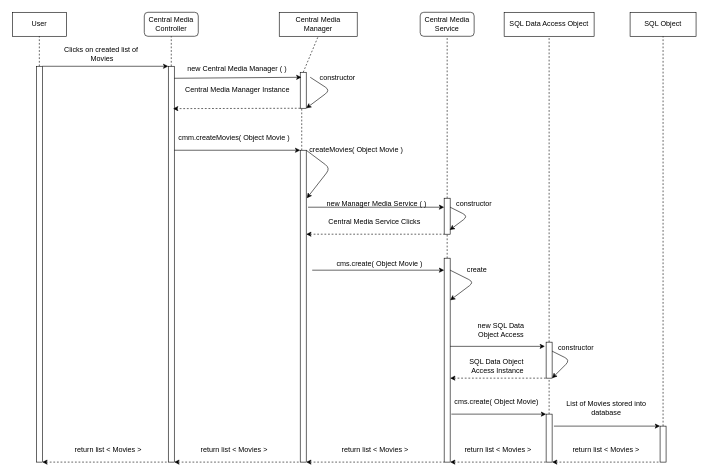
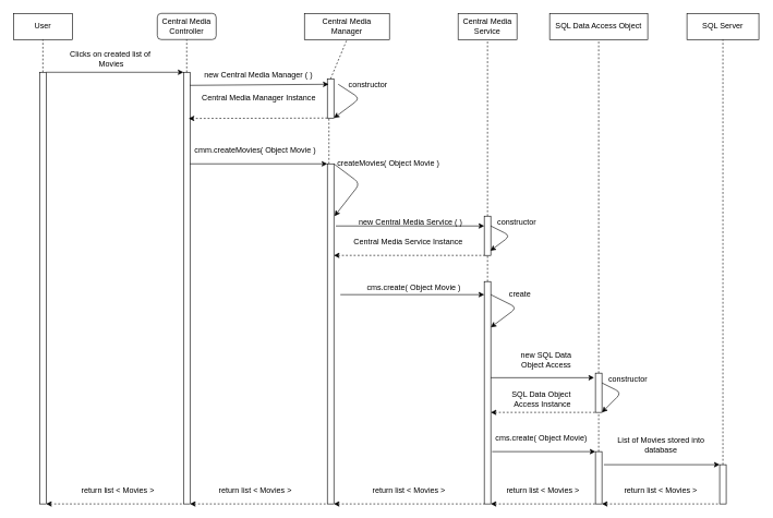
  <mxCell id="0" />
  <mxCell id="1" parent="0" />
  <mxCell id="2" value="Central Media&lt;br&gt;Controller" style="whiteSpace=wrap;html=1;rounded=1;" parent="1" vertex="1"><mxGeometry x="240" y="20" width="90" height="40" as="geometry" /></mxCell>
  <mxCell id="3" value="" style="rounded=0;whiteSpace=wrap;html=1;" parent="1" vertex="1"><mxGeometry x="280" y="110" width="10" height="660" as="geometry" /></mxCell>
  <mxCell id="4" value="" style="endArrow=classic;html=1;entryX=0;entryY=0;entryDx=0;entryDy=0;exitX=1;exitY=0;exitDx=0;exitDy=0;" parent="1" target="3" edge="1" source="68"><mxGeometry width="50" height="50" relative="1" as="geometry"><mxPoint x="140" y="110" as="sourcePoint" /><mxPoint x="250" y="90" as="targetPoint" /></mxGeometry></mxCell>
  <mxCell id="5" value="Clicks on created list of&amp;nbsp; &lt;br&gt;Movies" style="text;html=1;strokeColor=none;fillColor=none;align=center;verticalAlign=middle;whiteSpace=wrap;rounded=0;" parent="1" vertex="1"><mxGeometry x="80" y="60" width="180" height="60" as="geometry" /></mxCell>
  <mxCell id="6" value="" style="endArrow=none;dashed=1;html=1;entryX=0.5;entryY=1;entryDx=0;entryDy=0;" parent="1" target="2" edge="1"><mxGeometry width="50" height="50" relative="1" as="geometry"><mxPoint x="285" y="110" as="sourcePoint" /><mxPoint x="330" y="60" as="targetPoint" /></mxGeometry></mxCell>
  <mxCell id="7" value="Central Media&lt;br&gt;Manager" style="rounded=0;whiteSpace=wrap;html=1;" parent="1" vertex="1"><mxGeometry x="465" y="20" width="130" height="40" as="geometry" /></mxCell>
  <mxCell id="8" value="" style="rounded=0;whiteSpace=wrap;html=1;" parent="1" vertex="1"><mxGeometry x="390" y="90" height="60" as="geometry" /></mxCell>
  <mxCell id="9" value="" style="rounded=0;whiteSpace=wrap;html=1;" parent="1" vertex="1"><mxGeometry x="500" y="120" width="10" height="60" as="geometry" /></mxCell>
  <mxCell id="10" value="" style="endArrow=classic;html=1;entryX=0.2;entryY=0.139;entryDx=0;entryDy=0;entryPerimeter=0;" parent="1" target="9" edge="1"><mxGeometry width="50" height="50" relative="1" as="geometry"><mxPoint x="290" y="130" as="sourcePoint" /><mxPoint x="420" y="130" as="targetPoint" /></mxGeometry></mxCell>
  <mxCell id="11" value="new Central Media Manager ( )" style="text;html=1;strokeColor=none;fillColor=none;align=center;verticalAlign=middle;whiteSpace=wrap;rounded=0;" parent="1" vertex="1"><mxGeometry x="300" y="100" width="190" height="30" as="geometry" /></mxCell>
  <mxCell id="12" value="" style="endArrow=none;dashed=1;html=1;entryX=0.5;entryY=1;entryDx=0;entryDy=0;" parent="1" target="7" edge="1"><mxGeometry width="50" height="50" relative="1" as="geometry"><mxPoint x="505" y="120" as="sourcePoint" /><mxPoint x="550" y="90" as="targetPoint" /></mxGeometry></mxCell>
  <mxCell id="13" value="" style="endArrow=classic;html=1;exitX=1.667;exitY=0.139;exitDx=0;exitDy=0;exitPerimeter=0;entryX=1;entryY=1;entryDx=0;entryDy=0;" parent="1" source="9" target="9" edge="1"><mxGeometry width="50" height="50" relative="1" as="geometry"><mxPoint x="550" y="170" as="sourcePoint" /><mxPoint x="590" y="160" as="targetPoint" /><Array as="points"><mxPoint x="550" y="150" /></Array></mxGeometry></mxCell>
  <mxCell id="14" value="constructor" style="text;html=1;strokeColor=none;fillColor=none;align=center;verticalAlign=middle;whiteSpace=wrap;rounded=0;" parent="1" vertex="1"><mxGeometry x="530" y="120" width="65" height="20" as="geometry" /></mxCell>
  <mxCell id="15" value="" style="endArrow=classic;html=1;exitX=0;exitY=1;exitDx=0;exitDy=0;dashed=1;startArrow=none;startFill=0;endFill=1;entryX=0.8;entryY=0.107;entryDx=0;entryDy=0;entryPerimeter=0;" parent="1" source="9" target="3" edge="1"><mxGeometry width="50" height="50" relative="1" as="geometry"><mxPoint x="370" y="220" as="sourcePoint" /><mxPoint x="300" y="178" as="targetPoint" /></mxGeometry></mxCell>
  <mxCell id="16" value="Central Media Manager Instance" style="text;html=1;strokeColor=none;fillColor=none;align=center;verticalAlign=middle;whiteSpace=wrap;rounded=0;" parent="1" vertex="1"><mxGeometry x="297.5" y="140" width="195" height="20" as="geometry" /></mxCell>
  <mxCell id="17" value="" style="endArrow=none;dashed=1;html=1;entryX=0.25;entryY=1;entryDx=0;entryDy=0;exitX=0.25;exitY=0;exitDx=0;exitDy=0;" parent="1" source="18" target="9" edge="1"><mxGeometry width="50" height="50" relative="1" as="geometry"><mxPoint x="503" y="230" as="sourcePoint" /><mxPoint x="530" y="240" as="targetPoint" /></mxGeometry></mxCell>
  <mxCell id="18" value="" style="rounded=0;whiteSpace=wrap;html=1;" parent="1" vertex="1"><mxGeometry x="500" y="250" width="10" height="520" as="geometry" /></mxCell>
  <mxCell id="19" value="" style="endArrow=classic;html=1;entryX=0;entryY=0;entryDx=0;entryDy=0;" parent="1" target="18" edge="1"><mxGeometry width="50" height="50" relative="1" as="geometry"><mxPoint x="290" y="250" as="sourcePoint" /><mxPoint x="480" y="250" as="targetPoint" /></mxGeometry></mxCell>
  <mxCell id="20" value="cmm.createMovies( Object Movie )" style="text;html=1;strokeColor=none;fillColor=none;align=center;verticalAlign=middle;whiteSpace=wrap;rounded=0;" parent="1" vertex="1"><mxGeometry x="295" y="220" width="190" height="20" as="geometry" /></mxCell>
  <mxCell id="21" value="" style="endArrow=classic;html=1;" parent="1" edge="1"><mxGeometry width="50" height="50" relative="1" as="geometry"><mxPoint x="510" y="250" as="sourcePoint" /><mxPoint x="511" y="330" as="targetPoint" /><Array as="points"><mxPoint x="550" y="280" /></Array></mxGeometry></mxCell>
  <mxCell id="22" value="createMovies( Object Movie )" style="text;html=1;strokeColor=none;fillColor=none;align=center;verticalAlign=middle;whiteSpace=wrap;rounded=0;" parent="1" vertex="1"><mxGeometry x="510" y="240" width="167" height="20" as="geometry" /></mxCell>
- <mxCell id="23" value="Central Media Service" style="whiteSpace=wrap;html=1;rounded=1;" parent="1" vertex="1"><mxGeometry x="700" y="20" width="90" height="40" as="geometry" /></mxCell>
+ <mxCell id="23" value="Central Media Service" style="rounded=0;whiteSpace=wrap;html=1;" parent="1" vertex="1"><mxGeometry x="700" y="20" width="90" height="40" as="geometry" /></mxCell>
  <mxCell id="24" value="" style="endArrow=none;dashed=1;html=1;entryX=0.5;entryY=1;entryDx=0;entryDy=0;" parent="1" target="23" edge="1"><mxGeometry width="50" height="50" relative="1" as="geometry"><mxPoint x="745" y="330" as="sourcePoint" /><mxPoint x="780" y="100" as="targetPoint" /></mxGeometry></mxCell>
  <mxCell id="25" value="" style="endArrow=classic;html=1;entryX=0;entryY=0.25;entryDx=0;entryDy=0;" parent="1" target="26" edge="1"><mxGeometry width="50" height="50" relative="1" as="geometry"><mxPoint x="513" y="345" as="sourcePoint" /><mxPoint x="710" y="348" as="targetPoint" /></mxGeometry></mxCell>
  <mxCell id="26" value="" style="rounded=0;whiteSpace=wrap;html=1;" parent="1" vertex="1"><mxGeometry x="740" y="330" width="10" height="60" as="geometry" /></mxCell>
- <mxCell id="27" value="new Manager Media Service ( )" style="text;html=1;strokeColor=none;fillColor=none;align=center;verticalAlign=middle;whiteSpace=wrap;rounded=0;" parent="1" vertex="1"><mxGeometry x="530" y="330" width="195" height="20" as="geometry" /></mxCell>
+ <mxCell id="27" value="new Central Media Service ( )" style="text;html=1;strokeColor=none;fillColor=none;align=center;verticalAlign=middle;whiteSpace=wrap;rounded=0;" parent="1" vertex="1"><mxGeometry x="530" y="330" width="195" height="20" as="geometry" /></mxCell>
  <mxCell id="28" value="" style="endArrow=classic;html=1;exitX=1;exitY=0.25;exitDx=0;exitDy=0;entryX=0.933;entryY=0.883;entryDx=0;entryDy=0;entryPerimeter=0;" parent="1" source="26" target="26" edge="1"><mxGeometry width="50" height="50" relative="1" as="geometry"><mxPoint x="800" y="340" as="sourcePoint" /><mxPoint x="810" y="370" as="targetPoint" /><Array as="points"><mxPoint x="780" y="360" /></Array></mxGeometry></mxCell>
  <mxCell id="29" value="constructor" style="text;html=1;strokeColor=none;fillColor=none;align=center;verticalAlign=middle;whiteSpace=wrap;rounded=0;" parent="1" vertex="1"><mxGeometry x="760" y="330" width="60" height="20" as="geometry" /></mxCell>
  <mxCell id="30" value="" style="endArrow=none;dashed=1;html=1;endFill=0;startArrow=classic;startFill=1;" parent="1" edge="1"><mxGeometry width="50" height="50" relative="1" as="geometry"><mxPoint x="510" y="390" as="sourcePoint" /><mxPoint x="740" y="390" as="targetPoint" /></mxGeometry></mxCell>
- <mxCell id="31" value="Central Media Service Clicks" style="text;html=1;strokeColor=none;fillColor=none;align=center;verticalAlign=middle;whiteSpace=wrap;rounded=0;" parent="1" vertex="1"><mxGeometry x="523" y="360" width="202" height="20" as="geometry" /></mxCell>
+ <mxCell id="31" value="Central Media Service Instance" style="text;html=1;strokeColor=none;fillColor=none;align=center;verticalAlign=middle;whiteSpace=wrap;rounded=0;" parent="1" vertex="1"><mxGeometry x="523" y="360" width="202" height="20" as="geometry" /></mxCell>
  <mxCell id="32" value="" style="endArrow=none;dashed=1;html=1;entryX=0.5;entryY=1;entryDx=0;entryDy=0;" parent="1" target="26" edge="1"><mxGeometry width="50" height="50" relative="1" as="geometry"><mxPoint x="745" y="430" as="sourcePoint" /><mxPoint x="790" y="430" as="targetPoint" /></mxGeometry></mxCell>
  <mxCell id="33" value="" style="rounded=0;whiteSpace=wrap;html=1;" parent="1" vertex="1"><mxGeometry x="740" y="430" width="10" height="340" as="geometry" /></mxCell>
  <mxCell id="34" value="" style="endArrow=classic;html=1;" parent="1" edge="1"><mxGeometry width="50" height="50" relative="1" as="geometry"><mxPoint x="520" y="450" as="sourcePoint" /><mxPoint x="740" y="450" as="targetPoint" /></mxGeometry></mxCell>
  <mxCell id="35" value="cms.create( Object Movie )" style="text;html=1;strokeColor=none;fillColor=none;align=center;verticalAlign=middle;whiteSpace=wrap;rounded=0;" parent="1" vertex="1"><mxGeometry x="555" y="430" width="155" height="20" as="geometry" /></mxCell>
  <mxCell id="36" value="" style="endArrow=classic;html=1;entryX=1;entryY=0.206;entryDx=0;entryDy=0;entryPerimeter=0;" parent="1" target="33" edge="1"><mxGeometry width="50" height="50" relative="1" as="geometry"><mxPoint x="750" y="450" as="sourcePoint" /><mxPoint x="760" y="500" as="targetPoint" /><Array as="points"><mxPoint x="790" y="470" /></Array></mxGeometry></mxCell>
  <mxCell id="37" value="create" style="text;html=1;strokeColor=none;fillColor=none;align=center;verticalAlign=middle;whiteSpace=wrap;rounded=0;" parent="1" vertex="1"><mxGeometry x="770" y="440" width="50" height="20" as="geometry" /></mxCell>
  <mxCell id="38" value="SQL Data Access Object" style="rounded=0;whiteSpace=wrap;html=1;" parent="1" vertex="1"><mxGeometry x="840" y="20" width="150" height="40" as="geometry" /></mxCell>
  <mxCell id="39" value="" style="endArrow=none;dashed=1;html=1;entryX=0.5;entryY=1;entryDx=0;entryDy=0;" parent="1" target="38" edge="1"><mxGeometry width="50" height="50" relative="1" as="geometry"><mxPoint x="915" y="570" as="sourcePoint" /><mxPoint x="940" y="110" as="targetPoint" /></mxGeometry></mxCell>
  <mxCell id="40" value="" style="rounded=0;whiteSpace=wrap;html=1;" parent="1" vertex="1"><mxGeometry x="910" y="570" width="10" height="60" as="geometry" /></mxCell>
  <mxCell id="41" value="" style="endArrow=classic;html=1;" parent="1" edge="1"><mxGeometry width="50" height="50" relative="1" as="geometry"><mxPoint x="750" y="577" as="sourcePoint" /><mxPoint x="908" y="577" as="targetPoint" /></mxGeometry></mxCell>
  <mxCell id="42" value="new SQL Data &lt;br&gt;Object Access" style="text;html=1;strokeColor=none;fillColor=none;align=center;verticalAlign=middle;whiteSpace=wrap;rounded=0;" parent="1" vertex="1"><mxGeometry x="750" y="540" width="170" height="20" as="geometry" /></mxCell>
  <mxCell id="43" value="" style="endArrow=classic;html=1;exitX=1;exitY=0.25;exitDx=0;exitDy=0;entryX=1;entryY=1;entryDx=0;entryDy=0;" parent="1" source="40" target="40" edge="1"><mxGeometry width="50" height="50" relative="1" as="geometry"><mxPoint x="950" y="590" as="sourcePoint" /><mxPoint x="980" y="620" as="targetPoint" /><Array as="points"><mxPoint x="950" y="600" /></Array></mxGeometry></mxCell>
  <mxCell id="44" value="constructor" style="text;html=1;strokeColor=none;fillColor=none;align=center;verticalAlign=middle;whiteSpace=wrap;rounded=0;" parent="1" vertex="1"><mxGeometry x="930" y="570" width="60" height="20" as="geometry" /></mxCell>
  <mxCell id="45" value="" style="endArrow=none;dashed=1;html=1;endFill=0;startArrow=classic;startFill=1;" parent="1" edge="1"><mxGeometry width="50" height="50" relative="1" as="geometry"><mxPoint x="750" y="630" as="sourcePoint" /><mxPoint x="910" y="630" as="targetPoint" /></mxGeometry></mxCell>
  <mxCell id="46" value="SQL Data Object&lt;br&gt;&amp;nbsp;Access Instance" style="text;html=1;strokeColor=none;fillColor=none;align=center;verticalAlign=middle;whiteSpace=wrap;rounded=0;" parent="1" vertex="1"><mxGeometry x="730" y="600" width="195" height="20" as="geometry" /></mxCell>
  <mxCell id="47" value="" style="endArrow=none;dashed=1;html=1;entryX=0.5;entryY=1;entryDx=0;entryDy=0;" parent="1" target="40" edge="1"><mxGeometry width="50" height="50" relative="1" as="geometry"><mxPoint x="915" y="690" as="sourcePoint" /><mxPoint x="940" y="680" as="targetPoint" /></mxGeometry></mxCell>
  <mxCell id="48" value="" style="rounded=0;whiteSpace=wrap;html=1;" parent="1" vertex="1"><mxGeometry x="910" y="690" width="10" height="80" as="geometry" /></mxCell>
  <mxCell id="49" value="" style="endArrow=classic;html=1;entryX=0;entryY=0;entryDx=0;entryDy=0;" parent="1" target="48" edge="1"><mxGeometry width="50" height="50" relative="1" as="geometry"><mxPoint x="752" y="690" as="sourcePoint" /><mxPoint x="850" y="660" as="targetPoint" /></mxGeometry></mxCell>
  <mxCell id="50" value="cms.create( Object Movie)" style="text;html=1;strokeColor=none;fillColor=none;align=center;verticalAlign=middle;whiteSpace=wrap;rounded=0;" parent="1" vertex="1"><mxGeometry x="750" y="660" width="155" height="20" as="geometry" /></mxCell>
- <mxCell id="51" value="SQL Object" style="rounded=0;whiteSpace=wrap;html=1;" parent="1" vertex="1"><mxGeometry x="1050" y="20" width="110" height="40" as="geometry" /></mxCell>
+ <mxCell id="51" value="SQL Server" style="rounded=0;whiteSpace=wrap;html=1;" parent="1" vertex="1"><mxGeometry x="1050" y="20" width="110" height="40" as="geometry" /></mxCell>
  <mxCell id="52" value="" style="endArrow=none;dashed=1;html=1;entryX=0.5;entryY=1;entryDx=0;entryDy=0;exitX=0.5;exitY=0;exitDx=0;exitDy=0;" parent="1" source="53" target="51" edge="1"><mxGeometry width="50" height="50" relative="1" as="geometry"><mxPoint x="1105" y="690" as="sourcePoint" /><mxPoint x="1160" y="260" as="targetPoint" /></mxGeometry></mxCell>
  <mxCell id="53" value="" style="rounded=0;whiteSpace=wrap;html=1;" parent="1" vertex="1"><mxGeometry x="1100" y="710" width="10" height="60" as="geometry" /></mxCell>
  <mxCell id="54" value="" style="endArrow=classic;html=1;entryX=0;entryY=0;entryDx=0;entryDy=0;" parent="1" target="53" edge="1"><mxGeometry width="50" height="50" relative="1" as="geometry"><mxPoint x="923" y="710" as="sourcePoint" /><mxPoint x="990" y="700" as="targetPoint" /></mxGeometry></mxCell>
  <mxCell id="55" value="List of Movies stored into database" style="text;html=1;strokeColor=none;fillColor=none;align=center;verticalAlign=middle;whiteSpace=wrap;rounded=0;" parent="1" vertex="1"><mxGeometry x="927.5" y="650" width="165" height="60" as="geometry" /></mxCell>
  <mxCell id="56" value="" style="endArrow=none;dashed=1;html=1;entryX=0;entryY=1;entryDx=0;entryDy=0;exitX=1;exitY=1;exitDx=0;exitDy=0;startArrow=classic;startFill=1;" parent="1" source="48" target="53" edge="1"><mxGeometry width="50" height="50" relative="1" as="geometry"><mxPoint x="970" y="780" as="sourcePoint" /><mxPoint x="1020" y="730" as="targetPoint" /></mxGeometry></mxCell>
  <mxCell id="57" value="return list &amp;lt; Movies &amp;gt;" style="text;html=1;strokeColor=none;fillColor=none;align=center;verticalAlign=middle;whiteSpace=wrap;rounded=0;" parent="1" vertex="1"><mxGeometry x="940" y="740" width="140" height="20" as="geometry" /></mxCell>
  <mxCell id="58" value="" style="endArrow=none;dashed=1;html=1;exitX=1;exitY=1;exitDx=0;exitDy=0;startArrow=classic;startFill=1;" parent="1" source="33" edge="1"><mxGeometry width="50" height="50" relative="1" as="geometry"><mxPoint x="810" y="780" as="sourcePoint" /><mxPoint x="910" y="770" as="targetPoint" /></mxGeometry></mxCell>
  <mxCell id="59" value="return list &amp;lt; Movies &amp;gt;" style="text;html=1;strokeColor=none;fillColor=none;align=center;verticalAlign=middle;whiteSpace=wrap;rounded=0;" parent="1" vertex="1"><mxGeometry x="760" y="740" width="140" height="20" as="geometry" /></mxCell>
  <mxCell id="60" value="" style="endArrow=none;dashed=1;html=1;exitX=1;exitY=1;exitDx=0;exitDy=0;startArrow=classic;startFill=1;" parent="1" source="18" edge="1"><mxGeometry width="50" height="50" relative="1" as="geometry"><mxPoint x="570" y="780" as="sourcePoint" /><mxPoint x="740" y="770" as="targetPoint" /></mxGeometry></mxCell>
  <mxCell id="61" value="return list &amp;lt; Movies &amp;gt;" style="text;html=1;strokeColor=none;fillColor=none;align=center;verticalAlign=middle;whiteSpace=wrap;rounded=0;" parent="1" vertex="1"><mxGeometry x="555" y="740" width="140" height="20" as="geometry" /></mxCell>
  <mxCell id="62" value="" style="endArrow=none;dashed=1;html=1;entryX=0;entryY=1;entryDx=0;entryDy=0;exitX=1;exitY=1;exitDx=0;exitDy=0;startArrow=classic;startFill=1;" parent="1" source="3" target="18" edge="1"><mxGeometry width="50" height="50" relative="1" as="geometry"><mxPoint x="360" y="810" as="sourcePoint" /><mxPoint x="410" y="760" as="targetPoint" /></mxGeometry></mxCell>
  <mxCell id="63" value="return list &amp;lt; Movies &amp;gt;" style="text;html=1;strokeColor=none;fillColor=none;align=center;verticalAlign=middle;whiteSpace=wrap;rounded=0;" parent="1" vertex="1"><mxGeometry x="320" y="740" width="140" height="20" as="geometry" /></mxCell>
  <mxCell id="64" value="" style="endArrow=none;dashed=1;html=1;entryX=0;entryY=1;entryDx=0;entryDy=0;startArrow=classic;startFill=1;exitX=1;exitY=1;exitDx=0;exitDy=0;" parent="1" target="3" edge="1" source="68"><mxGeometry width="50" height="50" relative="1" as="geometry"><mxPoint x="140" y="770" as="sourcePoint" /><mxPoint x="240" y="740" as="targetPoint" /></mxGeometry></mxCell>
  <mxCell id="65" value="return list &amp;lt; Movies &amp;gt;" style="text;html=1;strokeColor=none;fillColor=none;align=center;verticalAlign=middle;whiteSpace=wrap;rounded=0;" parent="1" vertex="1"><mxGeometry x="110" y="740" width="140" height="20" as="geometry" /></mxCell>
  <mxCell id="66" value="User" style="rounded=0;whiteSpace=wrap;html=1;" vertex="1" parent="1"><mxGeometry x="20" y="20" width="90" height="40" as="geometry" /></mxCell>
  <mxCell id="67" value="" style="endArrow=none;dashed=1;html=1;rounded=0;entryX=0.5;entryY=1;entryDx=0;entryDy=0;" edge="1" parent="1" target="66"><mxGeometry width="50" height="50" relative="1" as="geometry"><mxPoint x="65" y="110" as="sourcePoint" /><mxPoint x="140" y="110" as="targetPoint" /></mxGeometry></mxCell>
  <mxCell id="68" value="" style="rounded=0;whiteSpace=wrap;html=1;" vertex="1" parent="1"><mxGeometry x="60" y="110" width="10" height="660" as="geometry" /></mxCell>
